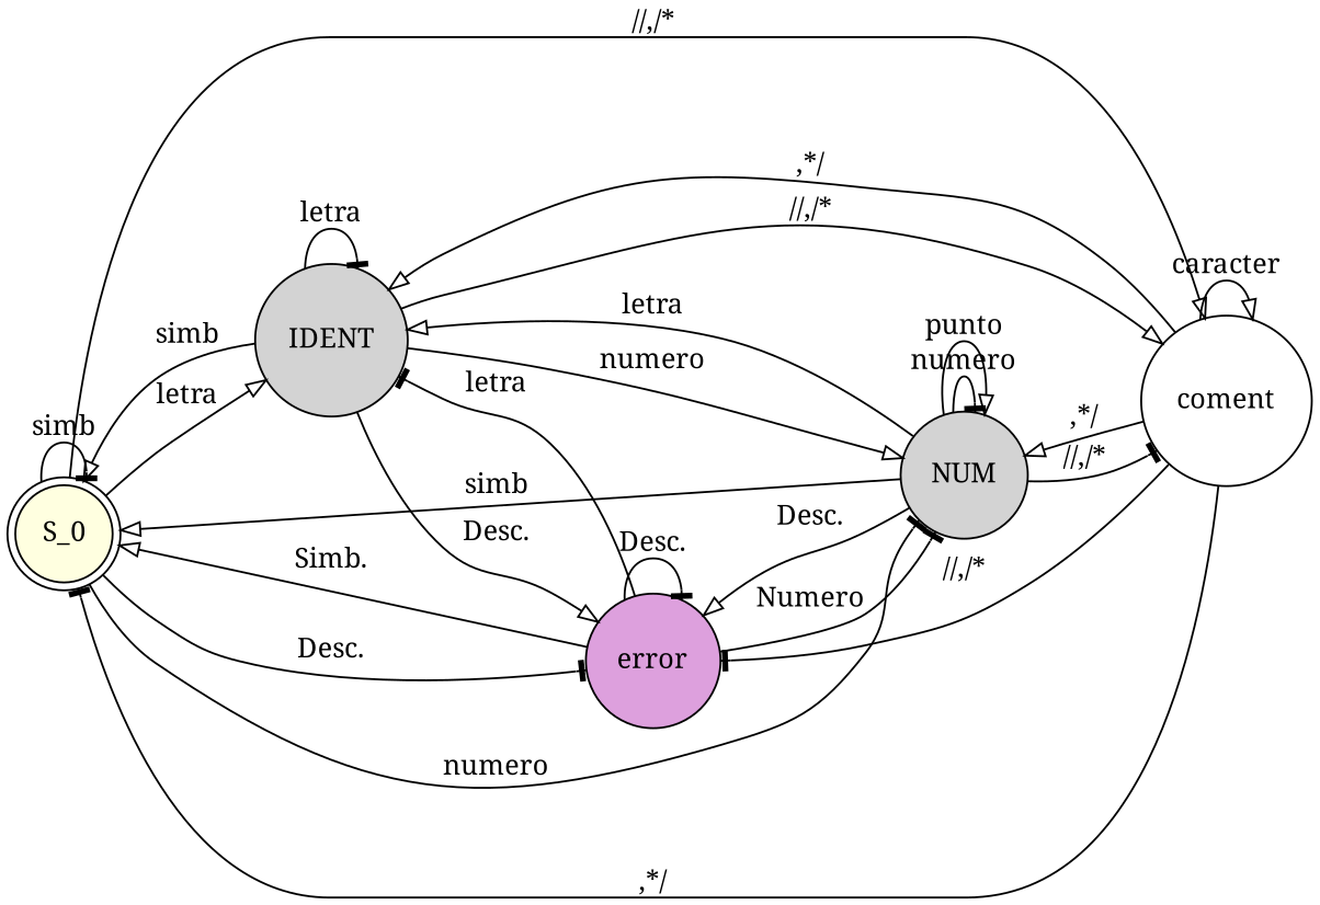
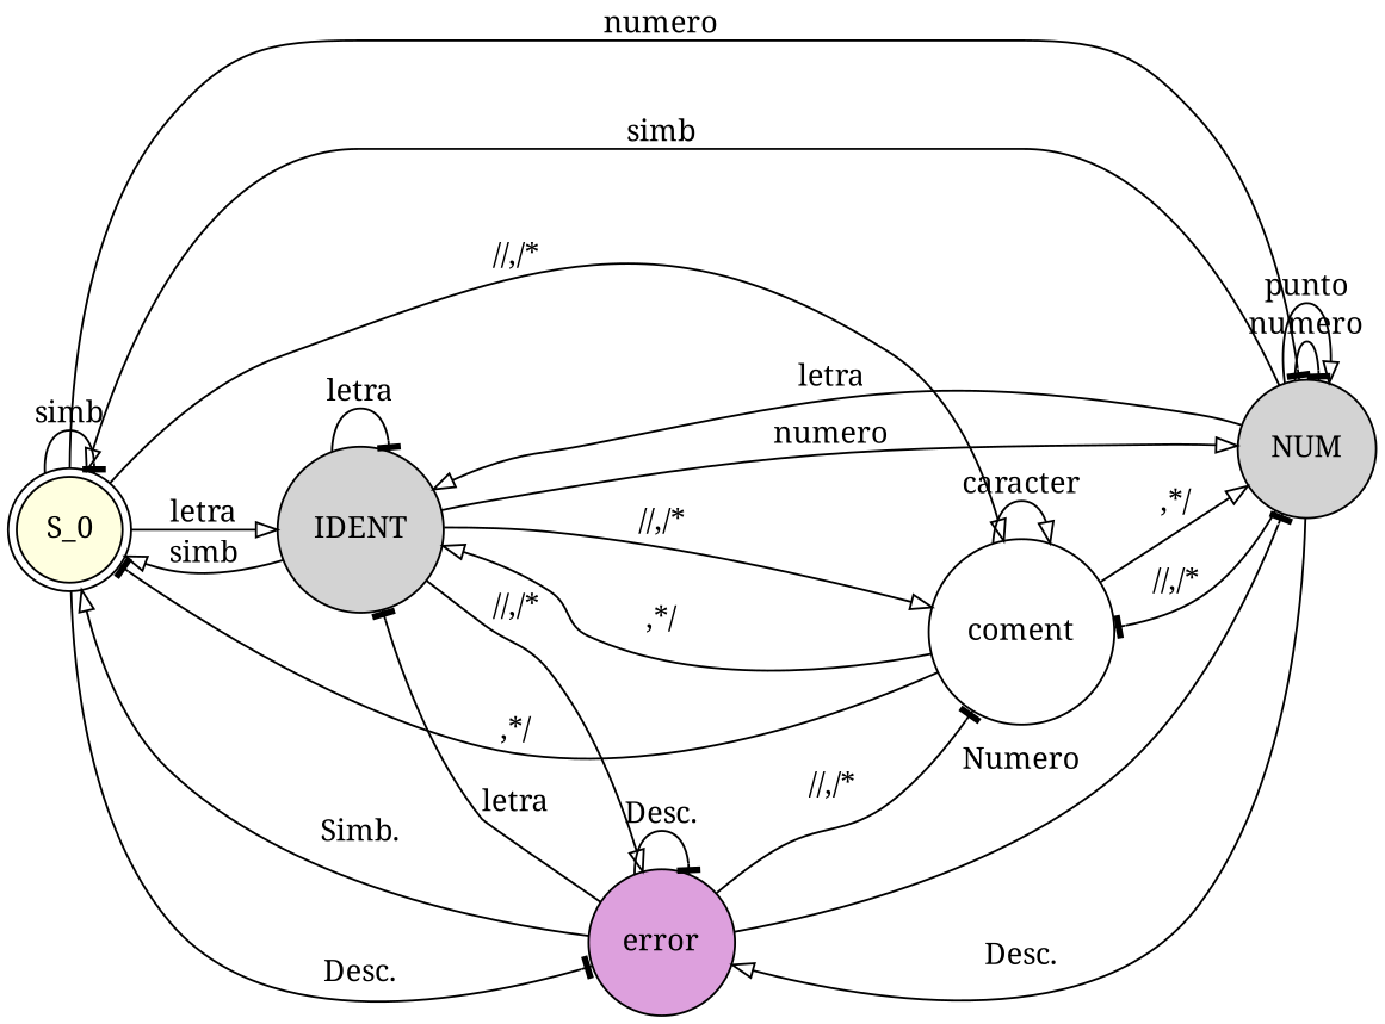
  digraph {
    fontname="Noto Serif"
    rankdir=LR
    node [fillcolor=lightgrey fontname="Noto Serif" shape=circle style=filled]
    edge [arrowhead=onormal fontname="Noto Serif"]
    S_0 [fillcolor=lightyellow shape=doublecircle]
    IDENT
    NUM
    coment [fillcolor=white]
    error [fillcolor=plum]
    S_0 -> S_0 [arrowhead=tee label=simb]
    S_0 -> IDENT [label=letra]
    S_0 -> NUM [arrowhead=tee label=numero]
    S_0 -> coment [label="//,/*"]
    S_0 -> error [arrowhead=tee label="Desc."]
    IDENT -> S_0 [label=simb]
    IDENT -> IDENT [arrowhead=tee label=letra]
    IDENT -> NUM [label=numero]
    IDENT -> coment [label="//,/*"]
-   IDENT -> error [label="Desc."]
+   IDENT -> error [label="//,/*"]
    NUM -> S_0 [label=simb]
    NUM -> IDENT [label=letra]
    NUM -> NUM [arrowhead=tee label=numero]
    NUM -> NUM [label=punto]
    NUM -> coment [arrowhead=tee label="//,/*"]
    NUM -> error [label="Desc."]
    coment -> S_0 [arrowhead=tee label="\n,*/"]
    coment -> IDENT [label="\n,*/"]
    coment -> NUM [label="\n,*/"]
    coment -> coment [label=caracter]
    error -> S_0 [label="Simb."]
    error -> IDENT [arrowhead=tee label=letra]
    error -> NUM [arrowhead=tee label=Numero]
-   coment -> error [arrowhead=tee label="//,/*"]
+   error -> coment [arrowhead=tee label="//,/*"]
    error -> error [arrowhead=tee label="Desc."]
  }
